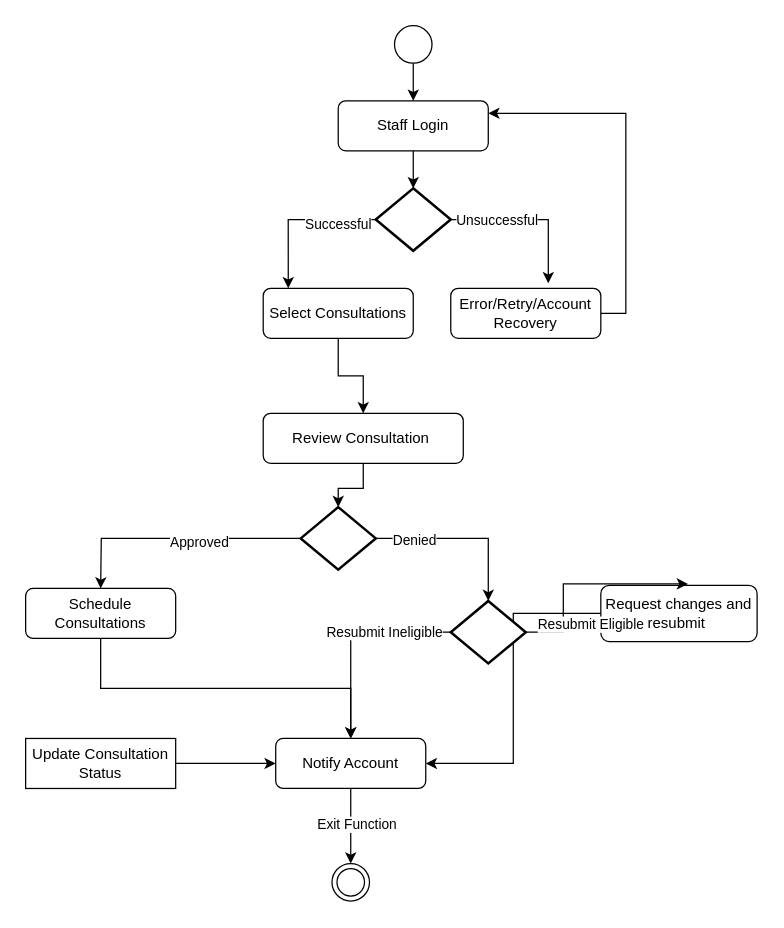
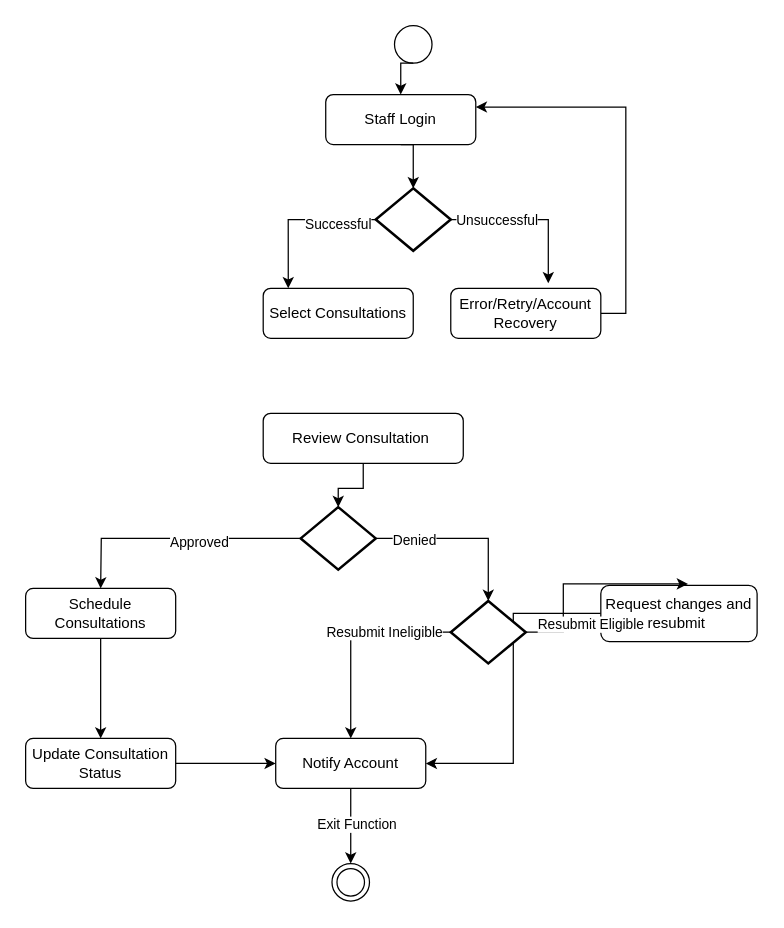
  <mxCell id="0" />
  <mxCell id="1" parent="0" />
  <mxCell id="2" value="" style="ellipse;whiteSpace=wrap;html=1;aspect=fixed;" parent="1" vertex="1"><mxGeometry x="315" y="20" width="30" height="30" as="geometry" /></mxCell>
- <mxCell id="3" value="Staff Login" style="rounded=1;whiteSpace=wrap;html=1;fontSize=12;glass=0;strokeWidth=1;shadow=0;perimeter=rectanglePerimeter;" parent="1" vertex="1"><mxGeometry x="270" y="80" width="120" height="40" as="geometry" /></mxCell>
+ <mxCell id="3" value="Staff Login" style="rounded=1;whiteSpace=wrap;html=1;fontSize=12;glass=0;strokeWidth=1;shadow=0;perimeter=rectanglePerimeter;" parent="1" vertex="1"><mxGeometry x="260" y="75" width="120" height="40" as="geometry" /></mxCell>
  <mxCell id="4" style="edgeStyle=orthogonalEdgeStyle;rounded=0;orthogonalLoop=1;jettySize=auto;html=1;exitX=0.5;exitY=1;exitDx=0;exitDy=0;entryX=0.5;entryY=0;entryDx=0;entryDy=0;" parent="1" target="3" edge="1"><mxGeometry relative="1" as="geometry"><mxPoint x="330" y="50" as="sourcePoint" /></mxGeometry></mxCell>
  <mxCell id="5" value="" style="strokeWidth=2;html=1;shape=mxgraph.flowchart.decision;whiteSpace=wrap;" parent="1" vertex="1"><mxGeometry x="300" y="150" width="60" height="50" as="geometry" /></mxCell>
  <mxCell id="6" style="edgeStyle=orthogonalEdgeStyle;rounded=0;orthogonalLoop=1;jettySize=auto;html=1;exitX=0.5;exitY=1;exitDx=0;exitDy=0;entryX=0.5;entryY=0;entryDx=0;entryDy=0;entryPerimeter=0;" parent="1" source="3" target="5" edge="1"><mxGeometry relative="1" as="geometry" /></mxCell>
- <mxCell id="7" style="edgeStyle=orthogonalEdgeStyle;rounded=0;orthogonalLoop=1;jettySize=auto;html=1;exitX=0.5;exitY=1;exitDx=0;exitDy=0;entryX=0.5;entryY=0;entryDx=0;entryDy=0;" parent="1" source="8" target="15" edge="1"><mxGeometry relative="1" as="geometry" /></mxCell>
  <mxCell id="8" value="Select Consultations" style="rounded=1;whiteSpace=wrap;html=1;glass=0;strokeWidth=1;shadow=0;" parent="1" vertex="1"><mxGeometry x="210" y="230" width="120" height="40" as="geometry" /></mxCell>
  <mxCell id="9" style="edgeStyle=orthogonalEdgeStyle;rounded=0;orthogonalLoop=1;jettySize=auto;html=1;exitX=1;exitY=0.5;exitDx=0;exitDy=0;entryX=1;entryY=0.25;entryDx=0;entryDy=0;" parent="1" source="10" target="3" edge="1"><mxGeometry relative="1" as="geometry" /></mxCell>
  <mxCell id="10" value="Error/Retry/Account Recovery" style="rounded=1;whiteSpace=wrap;html=1;glass=0;strokeWidth=1;shadow=0;" parent="1" vertex="1"><mxGeometry x="360" y="230" width="120" height="40" as="geometry" /></mxCell>
  <mxCell id="11" style="edgeStyle=orthogonalEdgeStyle;rounded=0;orthogonalLoop=1;jettySize=auto;html=1;exitX=0;exitY=0.5;exitDx=0;exitDy=0;exitPerimeter=0;entryX=0.167;entryY=0;entryDx=0;entryDy=0;entryPerimeter=0;" parent="1" source="5" target="8" edge="1"><mxGeometry relative="1" as="geometry" /></mxCell>
  <mxCell id="12" value="Successful" style="edgeLabel;html=1;align=center;verticalAlign=middle;resizable=0;points=[];" parent="11" vertex="1" connectable="0"><mxGeometry x="-0.504" y="3" relative="1" as="geometry"><mxPoint as="offset" /></mxGeometry></mxCell>
  <mxCell id="13" style="edgeStyle=orthogonalEdgeStyle;rounded=0;orthogonalLoop=1;jettySize=auto;html=1;exitX=1;exitY=0.5;exitDx=0;exitDy=0;exitPerimeter=0;entryX=0.65;entryY=-0.1;entryDx=0;entryDy=0;entryPerimeter=0;" parent="1" source="5" target="10" edge="1"><mxGeometry relative="1" as="geometry" /></mxCell>
  <mxCell id="14" value="Unsuccessful" style="edgeLabel;html=1;align=center;verticalAlign=middle;resizable=0;points=[];" parent="13" vertex="1" connectable="0"><mxGeometry x="-0.442" relative="1" as="geometry"><mxPoint as="offset" /></mxGeometry></mxCell>
  <mxCell id="15" value="Review Consultation&amp;nbsp;" style="rounded=1;whiteSpace=wrap;html=1;glass=0;strokeWidth=1;shadow=0;" parent="1" vertex="1"><mxGeometry x="210" y="330" width="160" height="40" as="geometry" /></mxCell>
  <mxCell id="16" style="edgeStyle=orthogonalEdgeStyle;rounded=0;orthogonalLoop=1;jettySize=auto;html=1;exitX=1;exitY=0.5;exitDx=0;exitDy=0;exitPerimeter=0;entryX=0.5;entryY=0;entryDx=0;entryDy=0;entryPerimeter=0;" parent="1" source="18" target="29" edge="1"><mxGeometry relative="1" as="geometry"><mxPoint x="360" y="485" as="targetPoint" /></mxGeometry></mxCell>
  <mxCell id="17" value="Denied" style="edgeLabel;html=1;align=center;verticalAlign=middle;resizable=0;points=[];" parent="16" vertex="1" connectable="0"><mxGeometry x="-0.565" y="-1" relative="1" as="geometry"><mxPoint as="offset" /></mxGeometry></mxCell>
  <mxCell id="18" value="" style="strokeWidth=2;html=1;shape=mxgraph.flowchart.decision;whiteSpace=wrap;" parent="1" vertex="1"><mxGeometry x="240" y="405" width="60" height="50" as="geometry" /></mxCell>
  <mxCell id="19" style="edgeStyle=orthogonalEdgeStyle;rounded=0;orthogonalLoop=1;jettySize=auto;html=1;exitX=0.5;exitY=1;exitDx=0;exitDy=0;entryX=0.5;entryY=0;entryDx=0;entryDy=0;entryPerimeter=0;" parent="1" source="15" target="18" edge="1"><mxGeometry relative="1" as="geometry" /></mxCell>
- <mxCell id="20" style="edgeStyle=orthogonalEdgeStyle;rounded=0;orthogonalLoop=1;jettySize=auto;html=1;exitX=0.5;exitY=1;exitDx=0;exitDy=0;" parent="1" source="21" target="26" edge="1"><mxGeometry relative="1" as="geometry" /></mxCell>
+ <mxCell id="20" style="edgeStyle=orthogonalEdgeStyle;rounded=0;orthogonalLoop=1;jettySize=auto;html=1;exitX=0.5;exitY=1;exitDx=0;exitDy=0;entryX=0.5;entryY=0;entryDx=0;entryDy=0;" parent="1" source="21" target="36" edge="1"><mxGeometry relative="1" as="geometry" /></mxCell>
  <mxCell id="21" value="Schedule Consultations" style="rounded=1;whiteSpace=wrap;html=1;glass=0;strokeWidth=1;shadow=0;" parent="1" vertex="1"><mxGeometry x="20" y="470" width="120" height="40" as="geometry" /></mxCell>
  <mxCell id="22" style="edgeStyle=orthogonalEdgeStyle;rounded=0;orthogonalLoop=1;jettySize=auto;html=1;exitX=0;exitY=0.5;exitDx=0;exitDy=0;exitPerimeter=0;" parent="1" source="18" edge="1"><mxGeometry relative="1" as="geometry"><mxPoint x="80" y="470" as="targetPoint" /></mxGeometry></mxCell>
  <mxCell id="23" value="Approved" style="edgeLabel;html=1;align=center;verticalAlign=middle;resizable=0;points=[];" parent="22" vertex="1" connectable="0"><mxGeometry x="-0.18" y="2" relative="1" as="geometry"><mxPoint as="offset" /></mxGeometry></mxCell>
  <mxCell id="24" style="edgeStyle=orthogonalEdgeStyle;rounded=0;orthogonalLoop=1;jettySize=auto;html=1;exitX=0.5;exitY=1;exitDx=0;exitDy=0;" parent="1" source="26" target="34" edge="1"><mxGeometry relative="1" as="geometry" /></mxCell>
  <mxCell id="25" value="Exit Function" style="edgeLabel;html=1;align=center;verticalAlign=middle;resizable=0;points=[];" parent="24" vertex="1" connectable="0"><mxGeometry x="-0.06" y="4" relative="1" as="geometry"><mxPoint as="offset" /></mxGeometry></mxCell>
  <mxCell id="26" value="Notify Account" style="rounded=1;whiteSpace=wrap;html=1;glass=0;strokeWidth=1;shadow=0;" parent="1" vertex="1"><mxGeometry x="220" y="590" width="120" height="40" as="geometry" /></mxCell>
  <mxCell id="27" style="edgeStyle=orthogonalEdgeStyle;rounded=0;orthogonalLoop=1;jettySize=auto;html=1;exitX=0;exitY=0.5;exitDx=0;exitDy=0;entryX=1;entryY=0.5;entryDx=0;entryDy=0;" parent="1" source="28" target="26" edge="1"><mxGeometry relative="1" as="geometry" /></mxCell>
  <mxCell id="28" value="Request changes and resubmit&amp;nbsp;" style="rounded=1;whiteSpace=wrap;html=1;glass=0;strokeWidth=1;shadow=0;" parent="1" vertex="1"><mxGeometry x="480" y="467.5" width="125" height="45" as="geometry" /></mxCell>
  <mxCell id="29" value="" style="strokeWidth=2;html=1;shape=mxgraph.flowchart.decision;whiteSpace=wrap;" parent="1" vertex="1"><mxGeometry x="360" y="480" width="60" height="50" as="geometry" /></mxCell>
  <mxCell id="30" style="edgeStyle=orthogonalEdgeStyle;rounded=0;orthogonalLoop=1;jettySize=auto;html=1;exitX=0;exitY=0.5;exitDx=0;exitDy=0;exitPerimeter=0;entryX=0.5;entryY=0;entryDx=0;entryDy=0;" parent="1" source="29" target="26" edge="1"><mxGeometry relative="1" as="geometry"><mxPoint x="247" y="561" as="targetPoint" /></mxGeometry></mxCell>
  <mxCell id="31" value="Resubmit Ineligible" style="edgeLabel;html=1;align=center;verticalAlign=middle;resizable=0;points=[];" parent="30" vertex="1" connectable="0"><mxGeometry x="-0.348" y="-1" relative="1" as="geometry"><mxPoint as="offset" /></mxGeometry></mxCell>
  <mxCell id="32" style="edgeStyle=orthogonalEdgeStyle;rounded=0;orthogonalLoop=1;jettySize=auto;html=1;exitX=1;exitY=0.5;exitDx=0;exitDy=0;exitPerimeter=0;entryX=0.558;entryY=-0.025;entryDx=0;entryDy=0;entryPerimeter=0;" parent="1" source="29" target="28" edge="1"><mxGeometry relative="1" as="geometry" /></mxCell>
  <mxCell id="33" value="Resubmit Eligible" style="edgeLabel;html=1;align=center;verticalAlign=middle;resizable=0;points=[];" parent="32" vertex="1" connectable="0"><mxGeometry x="-0.591" y="-3" relative="1" as="geometry"><mxPoint x="18" y="-3" as="offset" /></mxGeometry></mxCell>
  <mxCell id="34" value="" style="ellipse;shape=doubleEllipse;whiteSpace=wrap;html=1;aspect=fixed;" parent="1" vertex="1"><mxGeometry x="265" y="690" width="30" height="30" as="geometry" /></mxCell>
  <mxCell id="35" style="edgeStyle=orthogonalEdgeStyle;rounded=0;orthogonalLoop=1;jettySize=auto;html=1;exitX=1;exitY=0.5;exitDx=0;exitDy=0;entryX=0;entryY=0.5;entryDx=0;entryDy=0;" parent="1" source="36" target="26" edge="1"><mxGeometry relative="1" as="geometry" /></mxCell>
- <mxCell id="36" value="Update Consultation Status" style="whiteSpace=wrap;html=1;glass=0;strokeWidth=1;shadow=0;rounded=0;" parent="1" vertex="1"><mxGeometry x="20" y="590" width="120" height="40" as="geometry" /></mxCell>
+ <mxCell id="36" value="Update Consultation Status" style="rounded=1;whiteSpace=wrap;html=1;glass=0;strokeWidth=1;shadow=0;" parent="1" vertex="1"><mxGeometry x="20" y="590" width="120" height="40" as="geometry" /></mxCell>
